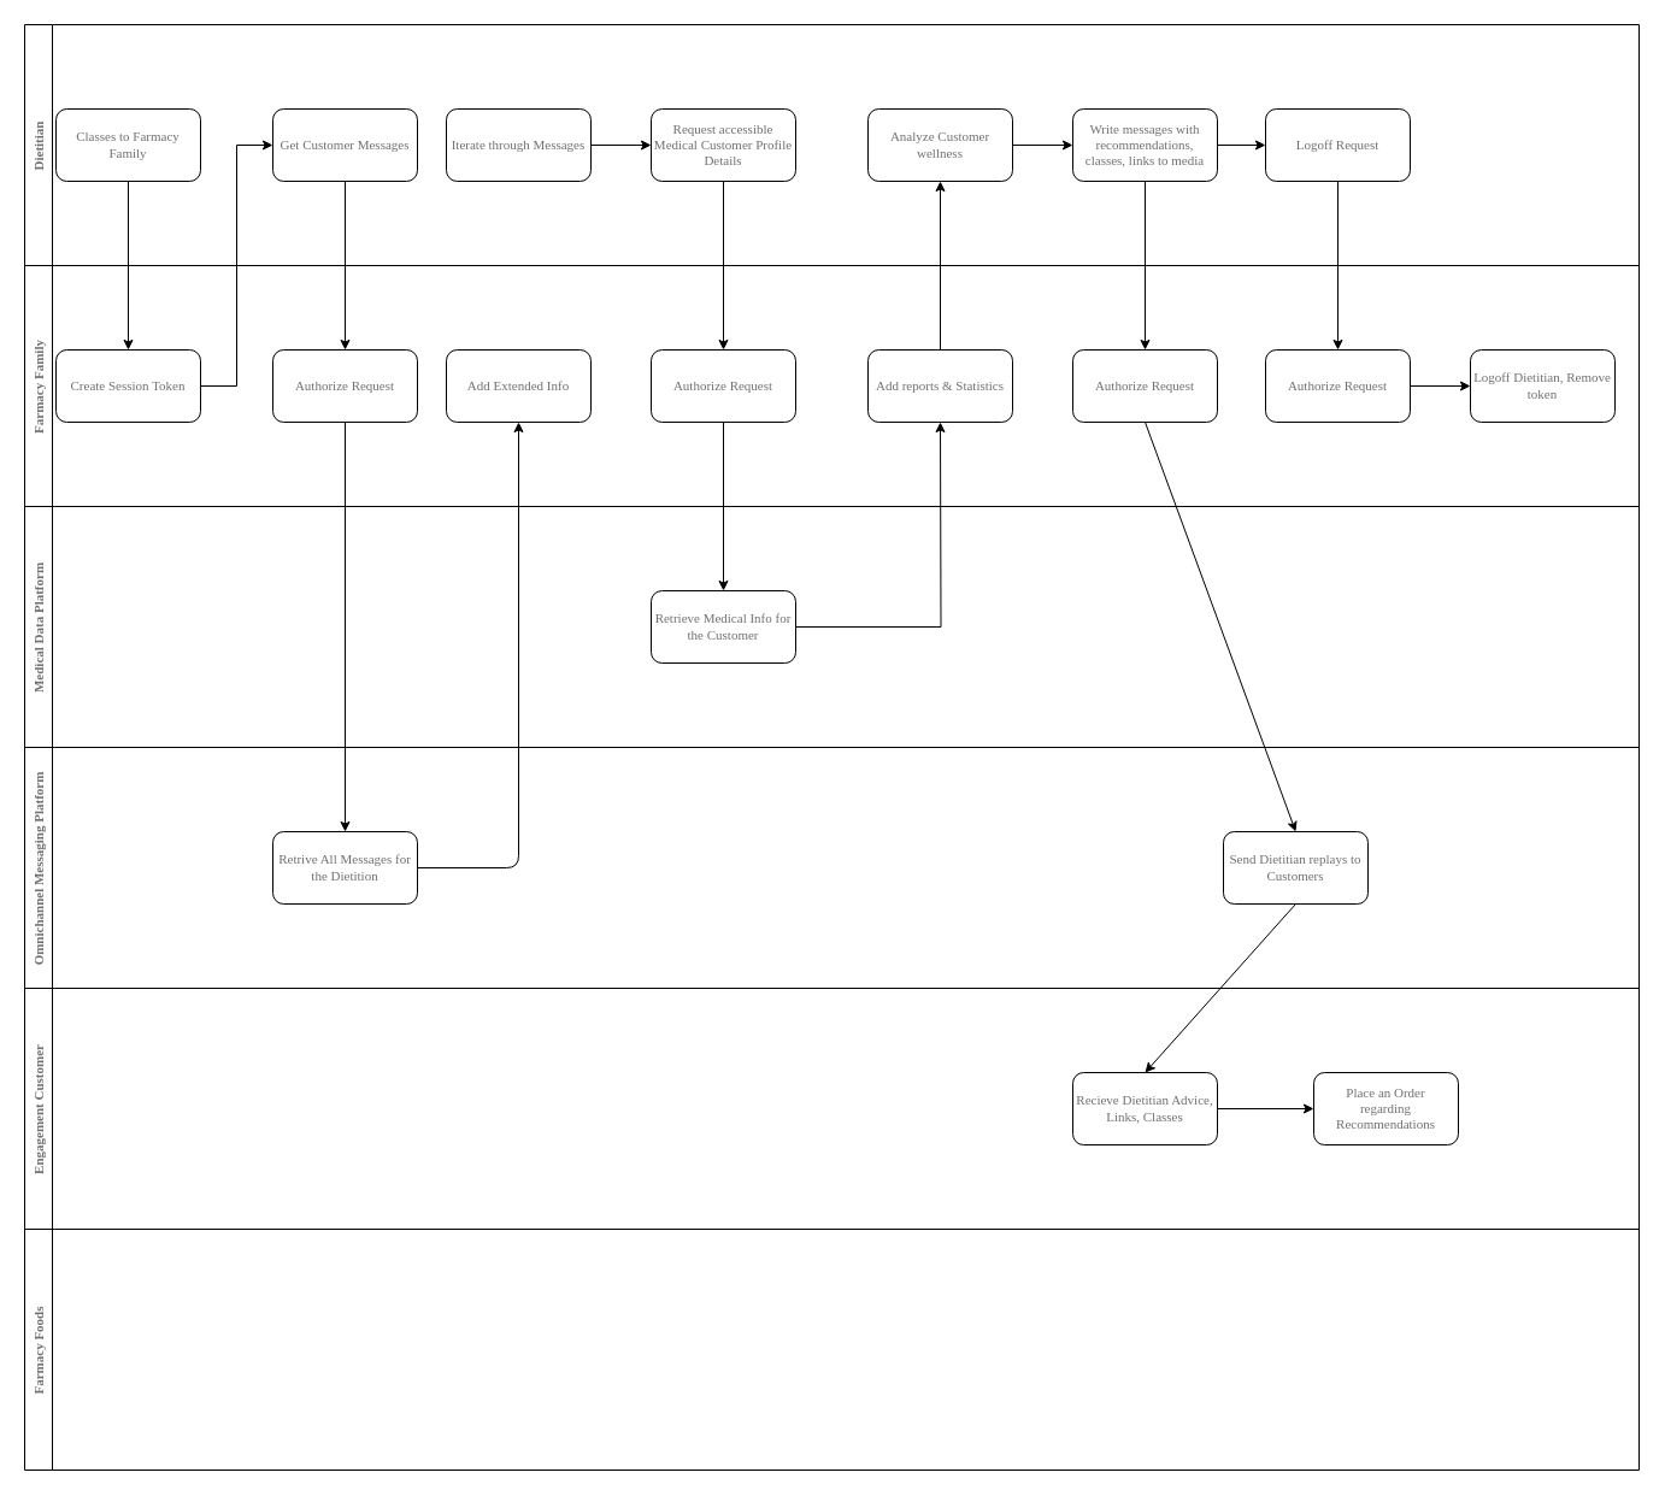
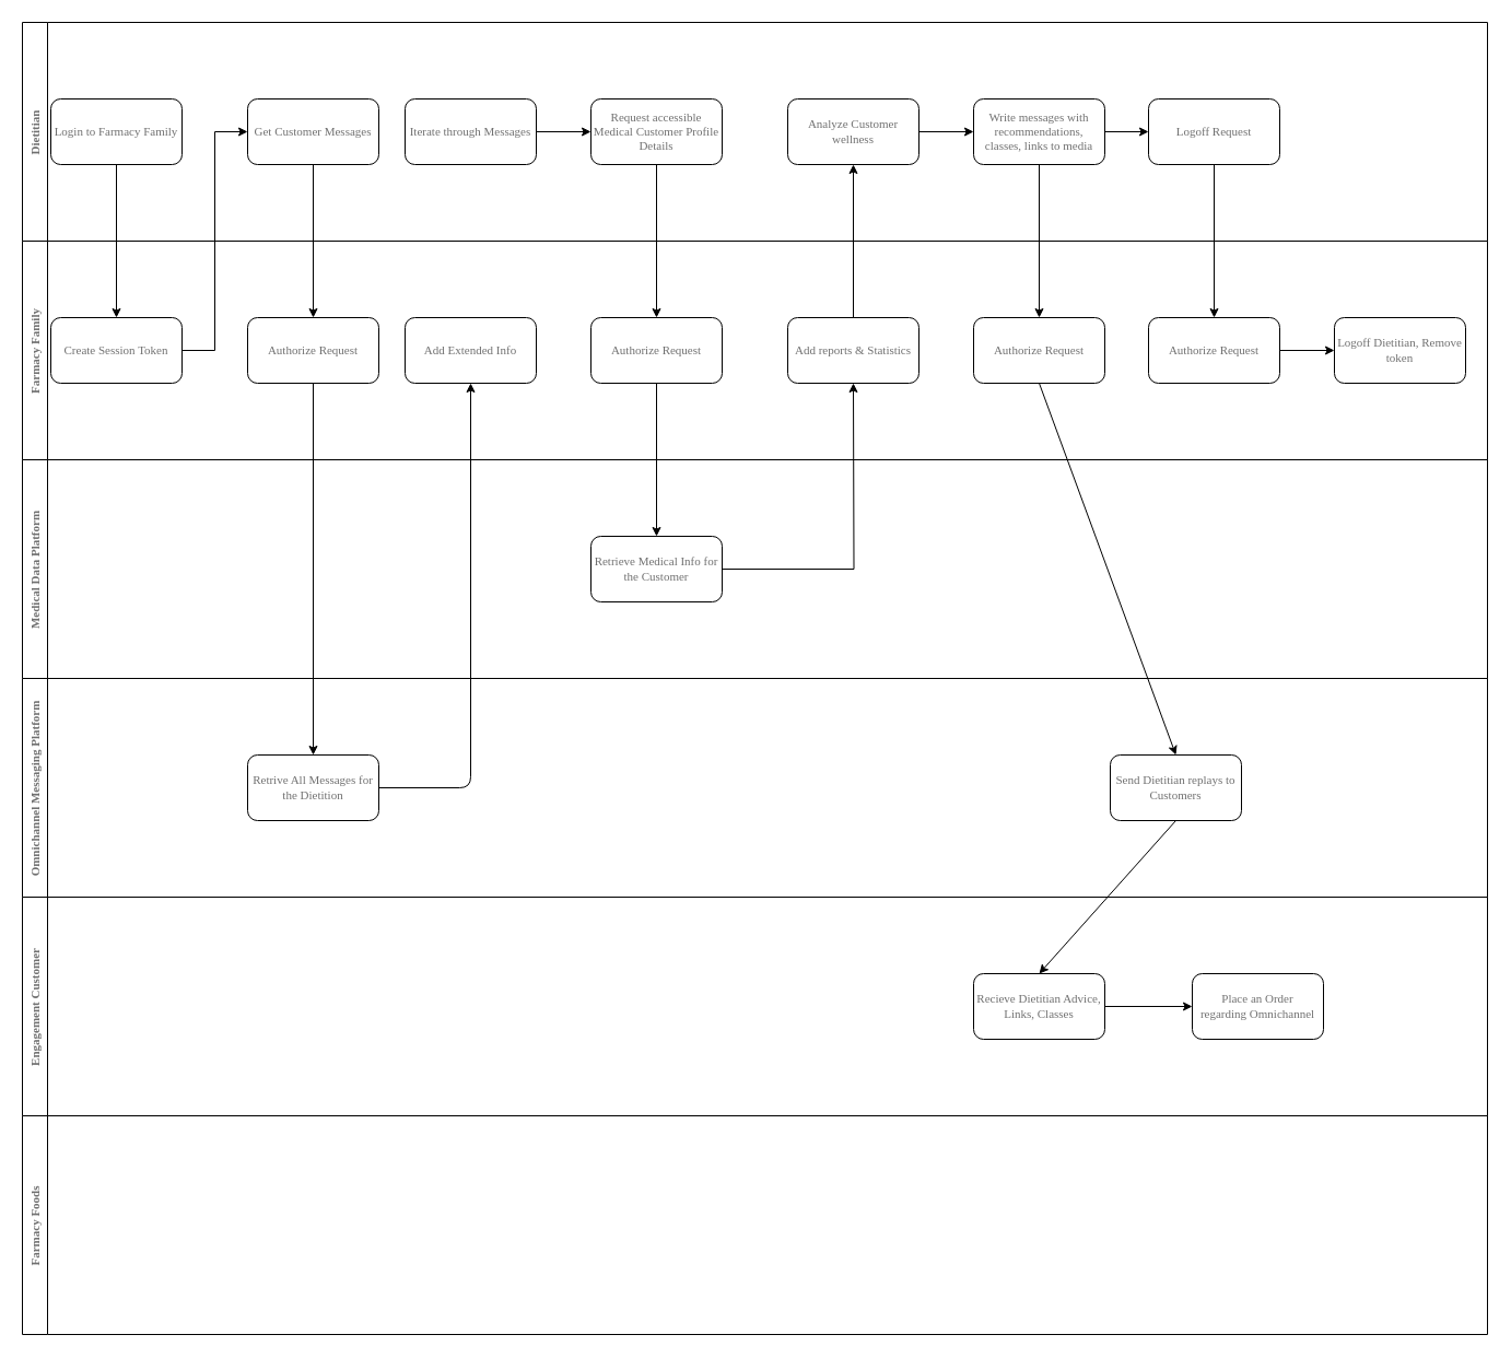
  <mxCell id="0" />
  <mxCell id="1" parent="0" />
  <mxCell id="2" value="Farmacy Family" style="swimlane;horizontal=0;fontFamily=PT Mono;fontSize=11;fontColor=#707070;startSize=23;" parent="1" vertex="1"><mxGeometry x="20" y="220" width="1340" height="200" as="geometry" /></mxCell>
  <mxCell id="3" value="Create Session Token" style="rounded=1;whiteSpace=wrap;html=1;fontFamily=PT Mono;fontSize=11;fontColor=#707070;" parent="2" vertex="1"><mxGeometry x="26" y="70" width="120" height="60" as="geometry" /></mxCell>
  <mxCell id="4" value="Authorize Request" style="rounded=1;whiteSpace=wrap;html=1;fontFamily=PT Mono;fontSize=11;fontColor=#707070;" vertex="1" parent="2"><mxGeometry x="520" y="70" width="120" height="60" as="geometry" /></mxCell>
  <mxCell id="5" value="Authorize Request" style="rounded=1;whiteSpace=wrap;html=1;fontFamily=PT Mono;fontSize=11;fontColor=#707070;" vertex="1" parent="2"><mxGeometry x="206" y="70" width="120" height="60" as="geometry" /></mxCell>
  <mxCell id="6" value="Add Extended Info" style="rounded=1;whiteSpace=wrap;html=1;fontFamily=PT Mono;fontSize=11;fontColor=#707070;" vertex="1" parent="2"><mxGeometry x="350" y="70" width="120" height="60" as="geometry" /></mxCell>
  <mxCell id="7" value="Add reports &amp;amp; Statistics" style="rounded=1;whiteSpace=wrap;html=1;fontFamily=PT Mono;fontSize=11;fontColor=#707070;" vertex="1" parent="2"><mxGeometry x="700" y="70" width="120" height="60" as="geometry" /></mxCell>
  <mxCell id="8" value="Authorize Request" style="rounded=1;whiteSpace=wrap;html=1;fontFamily=PT Mono;fontSize=11;fontColor=#707070;" vertex="1" parent="2"><mxGeometry x="870" y="70" width="120" height="60" as="geometry" /></mxCell>
  <mxCell id="9" value="Authorize Request" style="rounded=1;whiteSpace=wrap;html=1;fontFamily=PT Mono;fontSize=11;fontColor=#707070;" vertex="1" parent="2"><mxGeometry x="1030" y="70" width="120" height="60" as="geometry" /></mxCell>
  <mxCell id="10" value="Logoff Dietitian, Remove token" style="rounded=1;whiteSpace=wrap;html=1;fontFamily=PT Mono;fontSize=11;fontColor=#707070;" vertex="1" parent="2"><mxGeometry x="1200" y="70" width="120" height="60" as="geometry" /></mxCell>
  <mxCell id="11" value="" style="endArrow=classic;html=1;exitX=1;exitY=0.5;exitDx=0;exitDy=0;entryX=0;entryY=0.5;entryDx=0;entryDy=0;" edge="1" parent="2" source="9" target="10"><mxGeometry width="50" height="50" relative="1" as="geometry"><mxPoint x="1160" y="130" as="sourcePoint" /><mxPoint x="1210" y="80" as="targetPoint" /></mxGeometry></mxCell>
  <mxCell id="12" value="Dietitian" style="swimlane;horizontal=0;fontFamily=PT Mono;fontSize=11;fontColor=#707070;" parent="1" vertex="1"><mxGeometry x="20" y="20" width="1340" height="200" as="geometry" /></mxCell>
- <mxCell id="13" value="Classes to Farmacy Family" style="rounded=1;whiteSpace=wrap;html=1;fontFamily=PT Mono;fontSize=11;fontColor=#707070;" parent="12" vertex="1"><mxGeometry x="26" y="70" width="120" height="60" as="geometry" /></mxCell>
+ <mxCell id="13" value="Login to Farmacy Family" style="rounded=1;whiteSpace=wrap;html=1;fontFamily=PT Mono;fontSize=11;fontColor=#707070;" parent="12" vertex="1"><mxGeometry x="26" y="70" width="120" height="60" as="geometry" /></mxCell>
  <mxCell id="14" value="Analyze Customer wellness" style="whiteSpace=wrap;html=1;rounded=1;fontFamily=PT Mono;fontSize=11;fontColor=#707070;" parent="12" vertex="1"><mxGeometry x="700" y="70" width="120" height="60" as="geometry" /></mxCell>
  <mxCell id="15" value="Get Customer Messages" style="rounded=1;whiteSpace=wrap;html=1;fontFamily=PT Mono;fontSize=11;fontColor=#707070;" parent="12" vertex="1"><mxGeometry x="206" y="70" width="120" height="60" as="geometry" /></mxCell>
  <mxCell id="16" value="Request accessible Medical Customer Profile Details" style="rounded=1;whiteSpace=wrap;html=1;fontFamily=PT Mono;fontSize=11;fontColor=#707070;" vertex="1" parent="12"><mxGeometry x="520" y="70" width="120" height="60" as="geometry" /></mxCell>
  <mxCell id="17" value="Iterate through Messages" style="rounded=1;whiteSpace=wrap;html=1;fontFamily=PT Mono;fontSize=11;fontColor=#707070;" vertex="1" parent="12"><mxGeometry x="350" y="70" width="120" height="60" as="geometry" /></mxCell>
  <mxCell id="18" value="" style="endArrow=classic;html=1;exitX=1;exitY=0.5;exitDx=0;exitDy=0;entryX=0;entryY=0.5;entryDx=0;entryDy=0;" edge="1" parent="12" source="17" target="16"><mxGeometry width="50" height="50" relative="1" as="geometry"><mxPoint x="500" y="130" as="sourcePoint" /><mxPoint x="550" y="80" as="targetPoint" /></mxGeometry></mxCell>
  <mxCell id="19" value="Write messages with recommendations,&lt;br&gt;classes, links to media" style="whiteSpace=wrap;html=1;rounded=1;fontFamily=PT Mono;fontSize=11;fontColor=#707070;" vertex="1" parent="12"><mxGeometry x="870" y="70" width="120" height="60" as="geometry" /></mxCell>
  <mxCell id="20" value="" style="endArrow=classic;html=1;exitX=1;exitY=0.5;exitDx=0;exitDy=0;" edge="1" parent="12" source="14" target="19"><mxGeometry width="50" height="50" relative="1" as="geometry"><mxPoint x="840" y="130" as="sourcePoint" /><mxPoint x="890" y="80" as="targetPoint" /></mxGeometry></mxCell>
  <mxCell id="21" value="Logoff Request" style="whiteSpace=wrap;html=1;rounded=1;fontFamily=PT Mono;fontSize=11;fontColor=#707070;" vertex="1" parent="12"><mxGeometry x="1030" y="70" width="120" height="60" as="geometry" /></mxCell>
  <mxCell id="22" value="" style="endArrow=classic;html=1;exitX=1;exitY=0.5;exitDx=0;exitDy=0;entryX=0;entryY=0.5;entryDx=0;entryDy=0;" edge="1" parent="12" source="19" target="21"><mxGeometry width="50" height="50" relative="1" as="geometry"><mxPoint x="1000" y="100" as="sourcePoint" /><mxPoint x="1050" y="50" as="targetPoint" /></mxGeometry></mxCell>
  <mxCell id="23" style="edgeStyle=orthogonalEdgeStyle;rounded=0;orthogonalLoop=1;jettySize=auto;html=1;fontFamily=PT Mono;fontSize=11;fontColor=#707070;startArrow=none;startFill=0;endArrow=classic;endFill=1;verticalAlign=middle;" parent="1" source="13" target="3" edge="1"><mxGeometry relative="1" as="geometry" /></mxCell>
  <mxCell id="24" value="Medical Data Platform" style="swimlane;horizontal=0;fontFamily=PT Mono;fontSize=11;fontColor=#707070;" parent="1" vertex="1"><mxGeometry x="20" y="420" width="1340" height="200" as="geometry" /></mxCell>
  <mxCell id="25" value="" style="edgeStyle=orthogonalEdgeStyle;rounded=0;orthogonalLoop=1;jettySize=auto;html=1;fontFamily=PT Mono;fontSize=11;fontColor=#707070;startArrow=none;startFill=0;endArrow=classic;endFill=1;verticalAlign=middle;" parent="24" edge="1"><mxGeometry relative="1" as="geometry"><mxPoint x="390" y="135" as="sourcePoint" /></mxGeometry></mxCell>
  <mxCell id="26" value="Retrieve Medical Info for the Customer" style="whiteSpace=wrap;html=1;rounded=1;fontFamily=PT Mono;fontSize=11;fontColor=#707070;" parent="24" vertex="1"><mxGeometry x="520" y="70" width="120" height="60" as="geometry" /></mxCell>
  <mxCell id="27" value="" style="edgeStyle=orthogonalEdgeStyle;rounded=0;orthogonalLoop=1;jettySize=auto;html=1;fontFamily=PT Mono;fontSize=11;fontColor=#707070;startArrow=none;startFill=0;endArrow=classic;endFill=1;verticalAlign=middle;exitX=0.5;exitY=1;exitDx=0;exitDy=0;entryX=0.5;entryY=0;entryDx=0;entryDy=0;" parent="1" source="19" target="8" edge="1"><mxGeometry relative="1" as="geometry"><mxPoint x="1035" y="165" as="sourcePoint" /><mxPoint x="1035" y="475" as="targetPoint" /></mxGeometry></mxCell>
  <mxCell id="28" value="Omnichannel Messaging Platform" style="swimlane;horizontal=0;fontFamily=PT Mono;fontSize=11;fontColor=#707070;" parent="1" vertex="1"><mxGeometry x="20" y="620" width="1340" height="200" as="geometry" /></mxCell>
  <mxCell id="29" value="" style="edgeStyle=orthogonalEdgeStyle;rounded=0;orthogonalLoop=1;jettySize=auto;html=1;fontFamily=PT Mono;fontSize=11;fontColor=#707070;startArrow=none;startFill=0;endArrow=classic;endFill=1;verticalAlign=middle;" parent="28" edge="1"><mxGeometry relative="1" as="geometry"><mxPoint x="390" y="135" as="sourcePoint" /></mxGeometry></mxCell>
  <mxCell id="30" value="Retrive All Messages for the Dietition" style="rounded=1;whiteSpace=wrap;html=1;fontFamily=PT Mono;fontSize=11;fontColor=#707070;" vertex="1" parent="28"><mxGeometry x="206" y="70" width="120" height="60" as="geometry" /></mxCell>
  <mxCell id="31" value="Send Dietitian replays to Customers" style="rounded=1;whiteSpace=wrap;html=1;fontFamily=PT Mono;fontSize=11;fontColor=#707070;" vertex="1" parent="28"><mxGeometry x="995" y="70" width="120" height="60" as="geometry" /></mxCell>
  <mxCell id="32" style="edgeStyle=orthogonalEdgeStyle;rounded=0;orthogonalLoop=1;jettySize=auto;html=1;fontFamily=PT Mono;fontSize=11;fontColor=#707070;startArrow=none;startFill=0;endArrow=classic;endFill=1;verticalAlign=middle;exitX=1;exitY=0.5;exitDx=0;exitDy=0;" parent="1" source="26" edge="1"><mxGeometry relative="1" as="geometry"><mxPoint x="780" y="350" as="targetPoint" /></mxGeometry></mxCell>
  <mxCell id="33" value="" style="edgeStyle=orthogonalEdgeStyle;rounded=0;orthogonalLoop=1;jettySize=auto;html=1;fontFamily=PT Mono;fontSize=11;fontColor=#707070;startArrow=none;startFill=0;endArrow=classic;endFill=1;verticalAlign=middle;entryX=0;entryY=0.5;entryDx=0;entryDy=0;" parent="1" source="3" target="15" edge="1"><mxGeometry relative="1" as="geometry" /></mxCell>
  <mxCell id="34" value="" style="endArrow=classic;html=1;exitX=0.5;exitY=1;exitDx=0;exitDy=0;entryX=0.5;entryY=0;entryDx=0;entryDy=0;" edge="1" parent="1" source="16" target="4"><mxGeometry width="50" height="50" relative="1" as="geometry"><mxPoint x="620" y="270" as="sourcePoint" /><mxPoint x="670" y="220" as="targetPoint" /></mxGeometry></mxCell>
  <mxCell id="35" value="" style="edgeStyle=orthogonalEdgeStyle;rounded=0;orthogonalLoop=1;jettySize=auto;html=1;exitX=0.5;exitY=1;exitDx=0;exitDy=0;entryX=0.5;entryY=0;entryDx=0;entryDy=0;" edge="1" parent="1" source="15" target="5"><mxGeometry relative="1" as="geometry" /></mxCell>
  <mxCell id="36" value="" style="edgeStyle=orthogonalEdgeStyle;rounded=0;orthogonalLoop=1;jettySize=auto;html=1;" edge="1" parent="1" source="5" target="30"><mxGeometry relative="1" as="geometry" /></mxCell>
  <mxCell id="37" value="" style="endArrow=classic;html=1;entryX=0.5;entryY=1;entryDx=0;entryDy=0;exitX=1;exitY=0.5;exitDx=0;exitDy=0;edgeStyle=orthogonalEdgeStyle;" edge="1" parent="1" source="30" target="6"><mxGeometry width="50" height="50" relative="1" as="geometry"><mxPoint x="326" y="90" as="sourcePoint" /><mxPoint x="416.711" y="720" as="targetPoint" /></mxGeometry></mxCell>
  <mxCell id="38" value="" style="endArrow=classic;html=1;exitX=0.5;exitY=1;exitDx=0;exitDy=0;entryX=0.5;entryY=0;entryDx=0;entryDy=0;" edge="1" parent="1" source="4" target="26"><mxGeometry width="50" height="50" relative="1" as="geometry"><mxPoint x="600" y="480" as="sourcePoint" /><mxPoint x="650" y="430" as="targetPoint" /></mxGeometry></mxCell>
  <mxCell id="39" value="" style="endArrow=classic;html=1;exitX=0.5;exitY=0;exitDx=0;exitDy=0;entryX=0.5;entryY=1;entryDx=0;entryDy=0;" edge="1" parent="1" source="7" target="14"><mxGeometry width="50" height="50" relative="1" as="geometry"><mxPoint x="730" y="250" as="sourcePoint" /><mxPoint x="780" y="200" as="targetPoint" /></mxGeometry></mxCell>
  <mxCell id="40" value="Engagement Customer" style="swimlane;horizontal=0;fontFamily=PT Mono;fontSize=11;fontColor=#707070;" vertex="1" parent="1"><mxGeometry x="20" y="820" width="1340" height="200" as="geometry" /></mxCell>
  <mxCell id="41" value="" style="edgeStyle=orthogonalEdgeStyle;rounded=0;orthogonalLoop=1;jettySize=auto;html=1;fontFamily=PT Mono;fontSize=11;fontColor=#707070;startArrow=none;startFill=0;endArrow=classic;endFill=1;verticalAlign=middle;" edge="1" parent="40"><mxGeometry relative="1" as="geometry"><mxPoint x="390" y="135" as="sourcePoint" /></mxGeometry></mxCell>
  <mxCell id="42" value="" style="edgeStyle=orthogonalEdgeStyle;rounded=0;orthogonalLoop=1;jettySize=auto;html=1;" edge="1" parent="40" source="43" target="44"><mxGeometry relative="1" as="geometry" /></mxCell>
  <mxCell id="43" value="Recieve Dietitian Advice, Links, Classes" style="rounded=1;whiteSpace=wrap;html=1;fontFamily=PT Mono;fontSize=11;fontColor=#707070;" vertex="1" parent="40"><mxGeometry x="870" y="70" width="120" height="60" as="geometry" /></mxCell>
- <mxCell id="44" value="Place an Order&lt;br&gt;regarding Recommendations" style="rounded=1;whiteSpace=wrap;html=1;fontFamily=PT Mono;fontSize=11;fontColor=#707070;" vertex="1" parent="40"><mxGeometry x="1070" y="70" width="120" height="60" as="geometry" /></mxCell>
+ <mxCell id="44" value="Place an Order&lt;br&gt;regarding Omnichannel" style="rounded=1;whiteSpace=wrap;html=1;fontFamily=PT Mono;fontSize=11;fontColor=#707070;" vertex="1" parent="40"><mxGeometry x="1070" y="70" width="120" height="60" as="geometry" /></mxCell>
  <mxCell id="45" value="" style="endArrow=classic;html=1;exitX=0.5;exitY=1;exitDx=0;exitDy=0;entryX=0.5;entryY=0;entryDx=0;entryDy=0;" edge="1" parent="1" source="8" target="31"><mxGeometry width="50" height="50" relative="1" as="geometry"><mxPoint x="1000" y="580" as="sourcePoint" /><mxPoint x="1050" y="530" as="targetPoint" /></mxGeometry></mxCell>
  <mxCell id="46" value="" style="endArrow=classic;html=1;exitX=0.5;exitY=1;exitDx=0;exitDy=0;entryX=0.5;entryY=0;entryDx=0;entryDy=0;" edge="1" parent="1" source="31" target="43"><mxGeometry width="50" height="50" relative="1" as="geometry"><mxPoint x="990" y="850" as="sourcePoint" /><mxPoint x="1040" y="800" as="targetPoint" /></mxGeometry></mxCell>
  <mxCell id="47" value="" style="endArrow=classic;html=1;exitX=0.5;exitY=1;exitDx=0;exitDy=0;" edge="1" parent="1" source="21" target="9"><mxGeometry width="50" height="50" relative="1" as="geometry"><mxPoint x="1130" y="200" as="sourcePoint" /><mxPoint x="1180" y="150" as="targetPoint" /></mxGeometry></mxCell>
  <mxCell id="48" value="Farmacy Foods" style="swimlane;horizontal=0;fontFamily=PT Mono;fontSize=11;fontColor=#707070;" vertex="1" parent="1"><mxGeometry x="20" y="1020" width="1340" height="200" as="geometry" /></mxCell>
  <mxCell id="49" value="" style="edgeStyle=orthogonalEdgeStyle;rounded=0;orthogonalLoop=1;jettySize=auto;html=1;fontFamily=PT Mono;fontSize=11;fontColor=#707070;startArrow=none;startFill=0;endArrow=classic;endFill=1;verticalAlign=middle;" edge="1" parent="48"><mxGeometry relative="1" as="geometry"><mxPoint x="390" y="135" as="sourcePoint" /></mxGeometry></mxCell>
